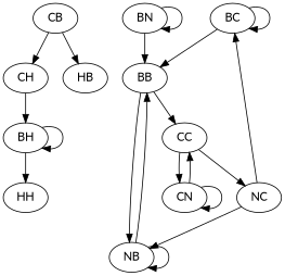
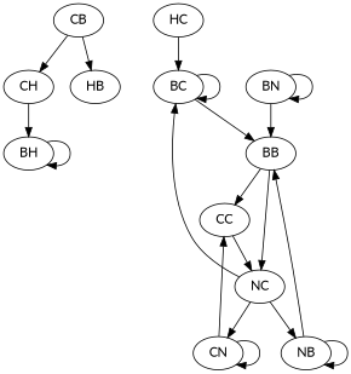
  digraph {
    fontname=Lato
    node [fontname=Lato]
    edge [fontname=Lato]
    CH
    BH
    CB
    HB
-   HH
+   HC
    BC
    CN
    CC
    NC
    NB
    BB
    BN
    CH -> BH
    BH -> BH
-   BH -> HH
    CB -> CH
    CB -> HB
+   HC -> BC
    BC -> BC
    BC -> BB
    CN -> CN
    CN -> CC
-   CC -> CN
+   NC -> CN
    CC -> NC
    NC -> BC
    NC -> NB
    NB -> NB
    NB -> BB
    BB -> CC
-   BB -> NB
+   BB -> NC
    BN -> BB
    BN -> BN
  }
